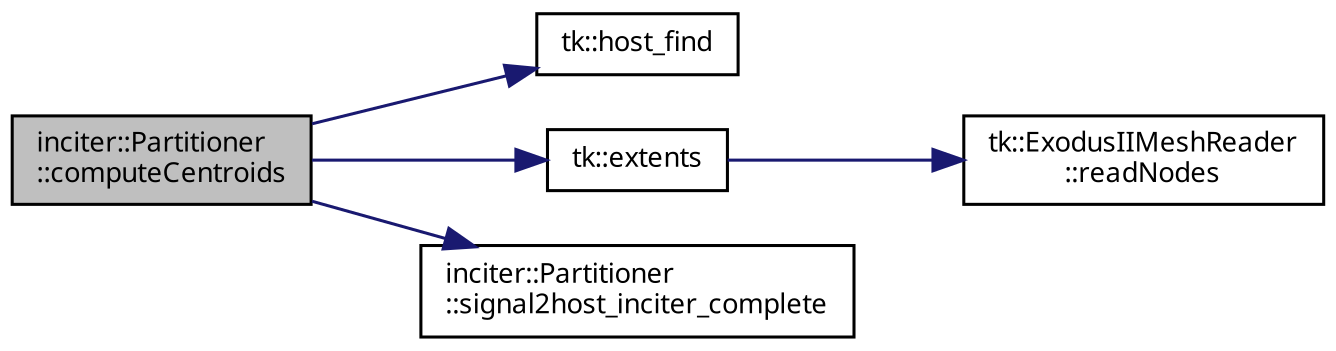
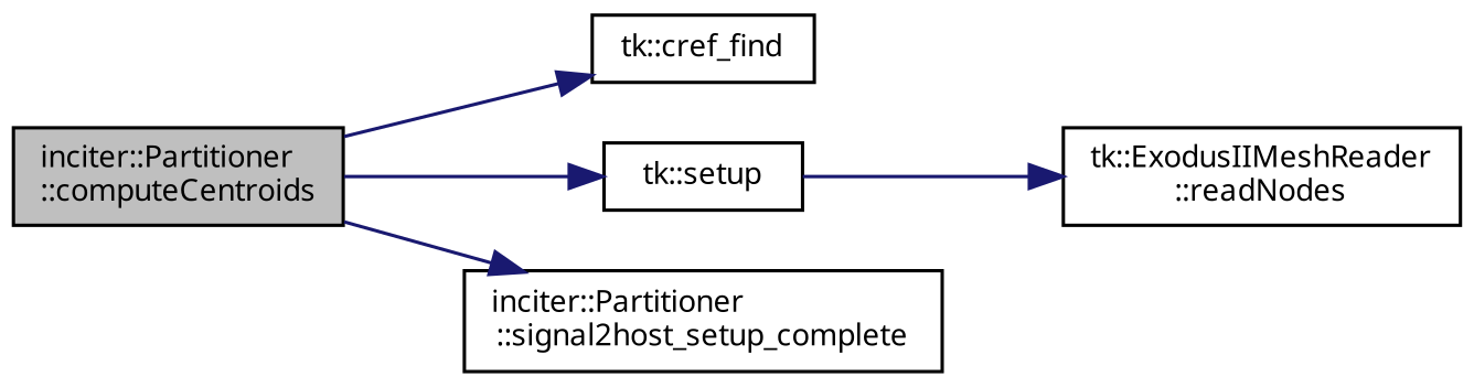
  digraph {
    rankdir=LR
    node [color=black fontname="sans-serif" fontsize=9 shape=record]
    edge [color=midnightblue fontname="sans-serif" fontsize=9 labelfontname="sans-serif" labelfontsize=9 style=solid]
    n1 [fillcolor=grey75 fontcolor=black height=0.2 label="inciter::Partitioner\l::computeCentroids" style=filled width=0.4]
-   n2 [height=0.2 label="tk::host_find" width=0.4]
-   n3 [height=0.2 label="tk::extents" width=0.4]
-   n4 [height=0.2 label="inciter::Partitioner\l::signal2host_inciter_complete" width=0.4]
+   n2 [height=0.2 label="tk::cref_find" width=0.4]
+   n3 [height=0.2 label="tk::setup" width=0.4]
+   n4 [height=0.2 label="inciter::Partitioner\l::signal2host_setup_complete" width=0.4]
    n5 [height=0.2 label="tk::ExodusIIMeshReader\l::readNodes" width=0.4]
    n1 -> n2
    n1 -> n3
    n1 -> n4
    n3 -> n5
  }
